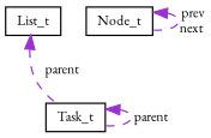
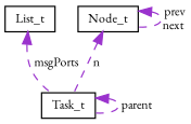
  digraph {
    fontname="EB Garamond"
    node [color=black fillcolor=white fontname="EB Garamond" fontsize=10 shape=record style=filled]
    edge [color=darkorchid3 dir=back fontname="EB Garamond" fontsize=10 labelfontname=Helvetica labelfontsize=10 style=dashed]
    n1 [height=0.2 label=List_t width=0.4]
    n2 [height=0.2 label=Task_t width=0.4]
    n3 [height=0.2 label=Node_t width=0.4]
-   n1 -> n2 [label=" parent"]
+   n1 -> n2 [label=" msgPorts"]
    n2 -> n2 [label=" parent"]
+   n3 -> n2 [label=" n"]
    n3 -> n3 [label=" prev\nnext"]
  }
